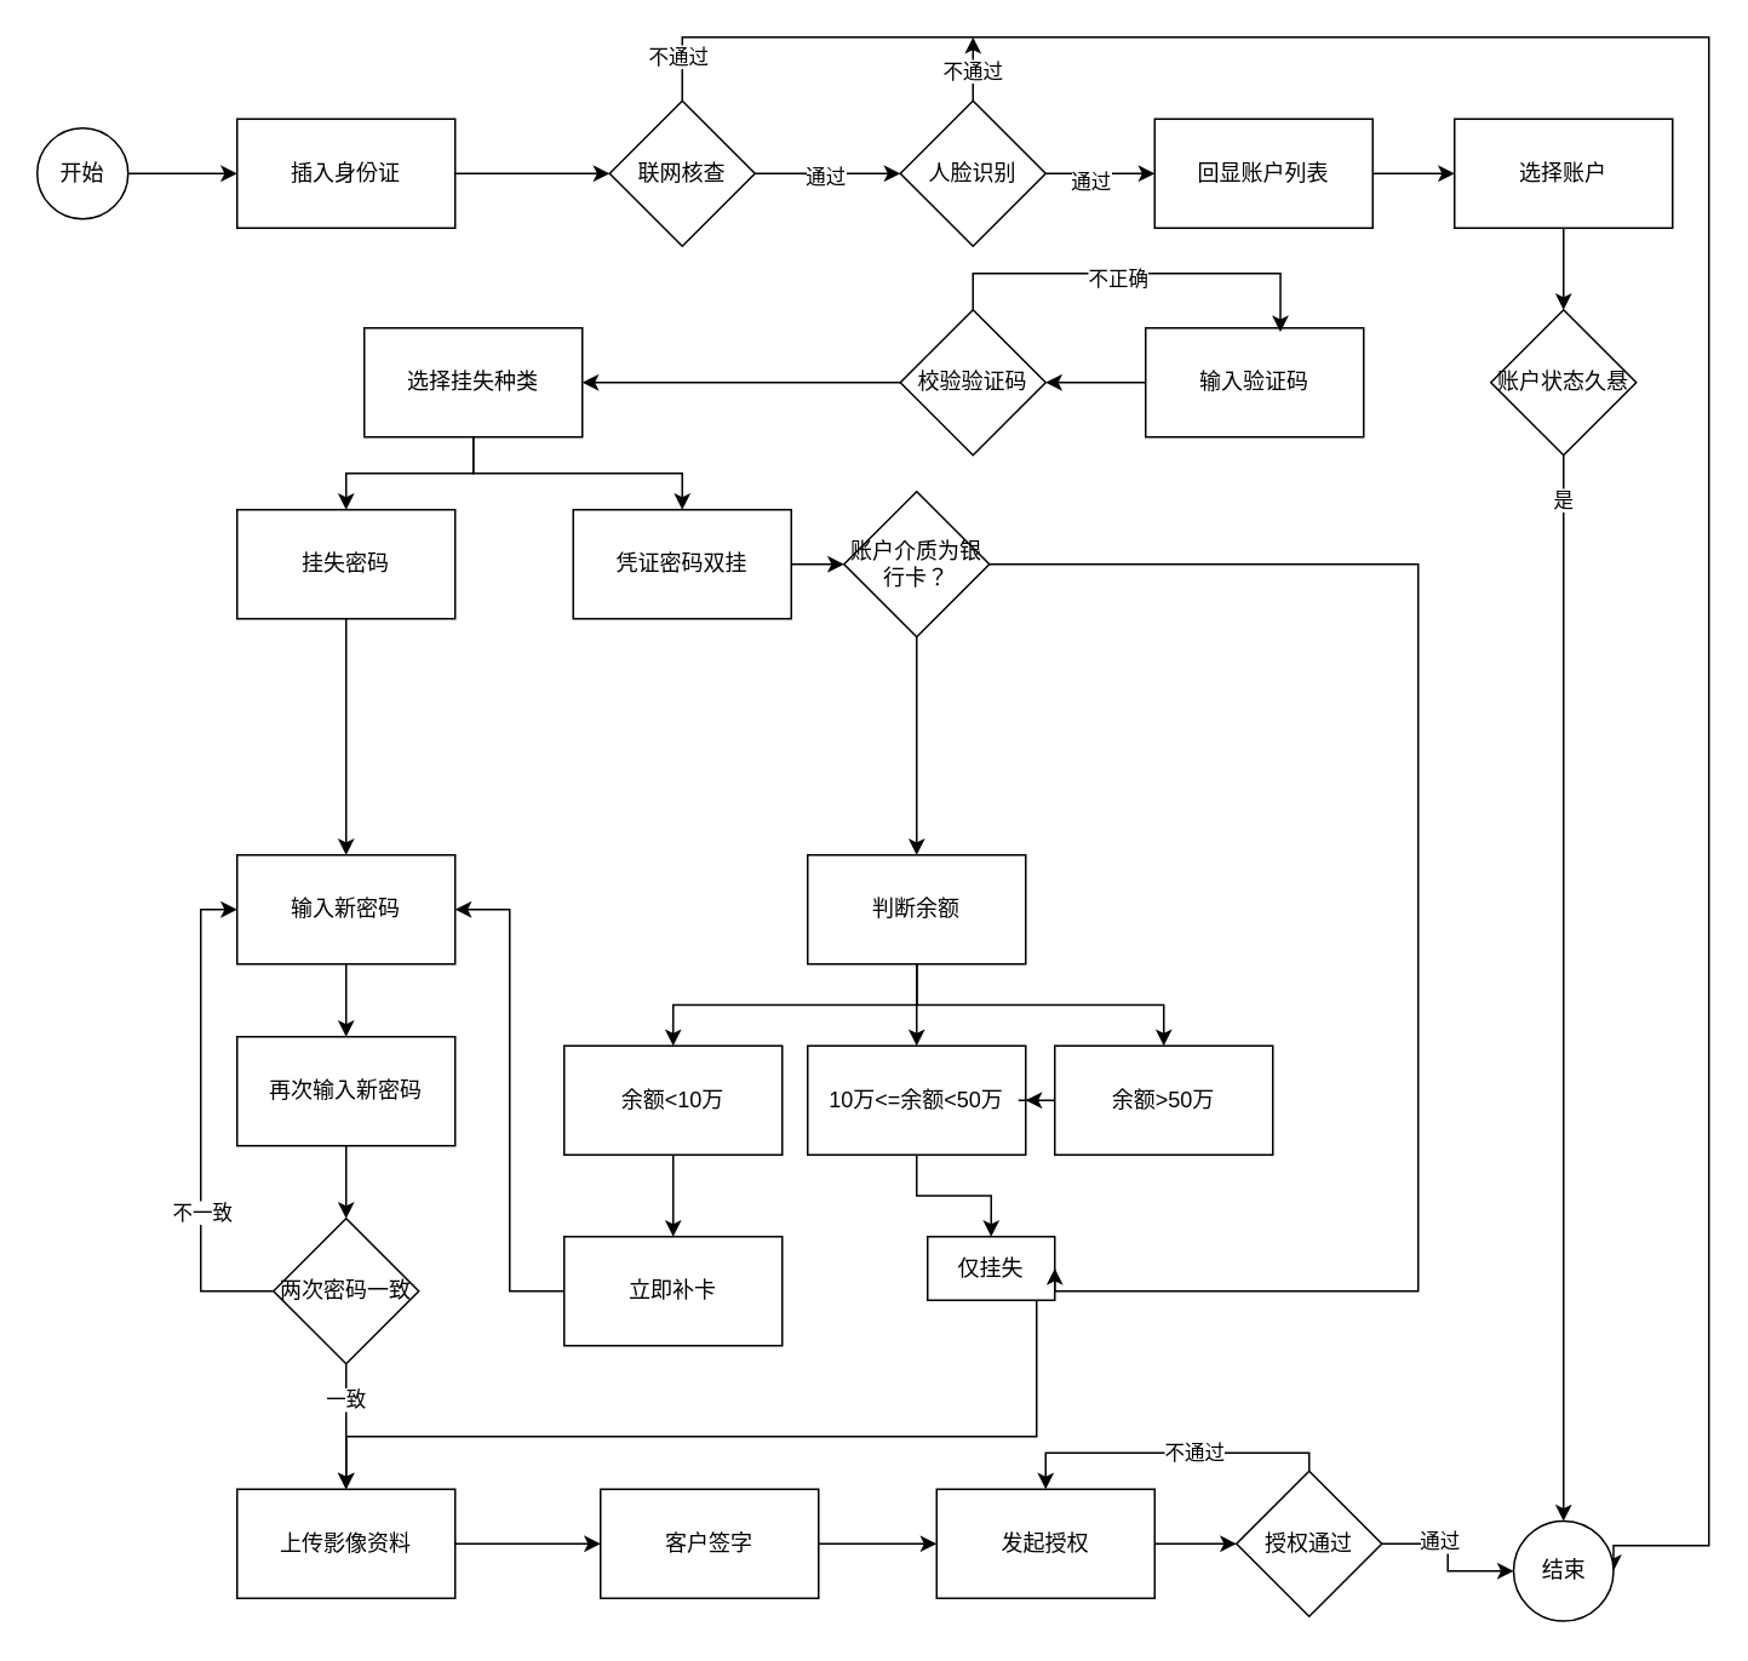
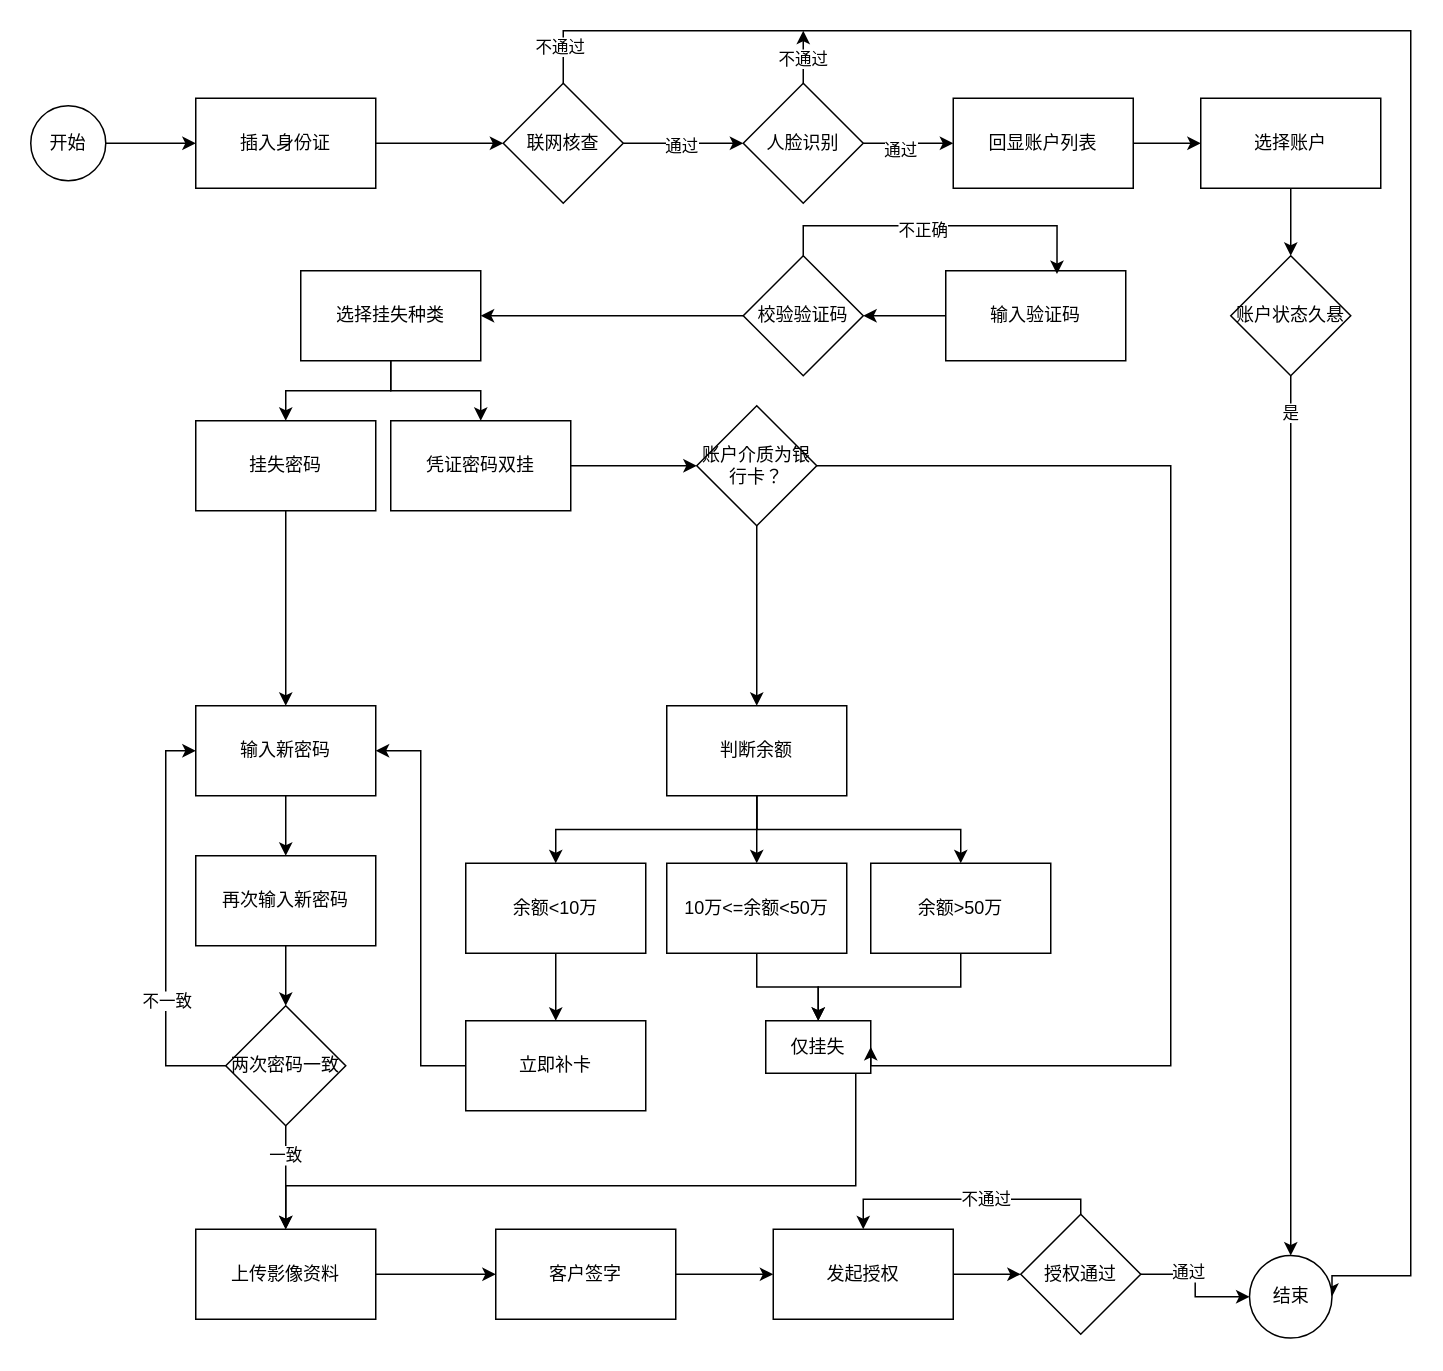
  <mxCell id="0" />
  <mxCell id="1" parent="0" />
  <mxCell id="2" value="" style="edgeStyle=orthogonalEdgeStyle;rounded=0;orthogonalLoop=1;jettySize=auto;html=1;" edge="1" parent="1" source="3" target="5"><mxGeometry relative="1" as="geometry" /></mxCell>
  <mxCell id="3" value="开始" style="ellipse;whiteSpace=wrap;html=1;aspect=fixed;" vertex="1" parent="1"><mxGeometry x="20" y="70" width="50" height="50" as="geometry" /></mxCell>
  <mxCell id="4" value="" style="edgeStyle=orthogonalEdgeStyle;rounded=0;orthogonalLoop=1;jettySize=auto;html=1;" edge="1" parent="1" source="5" target="10"><mxGeometry relative="1" as="geometry" /></mxCell>
  <mxCell id="5" value="插入身份证" style="whiteSpace=wrap;html=1;" vertex="1" parent="1"><mxGeometry x="130" y="65" width="120" height="60" as="geometry" /></mxCell>
  <mxCell id="6" value="" style="edgeStyle=orthogonalEdgeStyle;rounded=0;orthogonalLoop=1;jettySize=auto;html=1;" edge="1" parent="1" source="10" target="15"><mxGeometry relative="1" as="geometry" /></mxCell>
  <mxCell id="7" value="通过" style="edgeLabel;html=1;align=center;verticalAlign=middle;resizable=0;points=[];" vertex="1" connectable="0" parent="6"><mxGeometry x="-0.05" y="-1" relative="1" as="geometry"><mxPoint as="offset" /></mxGeometry></mxCell>
  <mxCell id="8" style="edgeStyle=orthogonalEdgeStyle;rounded=0;orthogonalLoop=1;jettySize=auto;html=1;entryX=1;entryY=0.5;entryDx=0;entryDy=0;" edge="1" parent="1" source="10" target="18"><mxGeometry relative="1" as="geometry"><Array as="points"><mxPoint x="375" y="20" /><mxPoint x="940" y="20" /><mxPoint x="940" y="850" /></Array></mxGeometry></mxCell>
  <mxCell id="9" value="不通过" style="edgeLabel;html=1;align=center;verticalAlign=middle;resizable=0;points=[];" vertex="1" connectable="0" parent="8"><mxGeometry x="-0.967" y="3" relative="1" as="geometry"><mxPoint as="offset" /></mxGeometry></mxCell>
  <mxCell id="10" value="联网核查" style="rhombus;whiteSpace=wrap;html=1;" vertex="1" parent="1"><mxGeometry x="335" y="55" width="80" height="80" as="geometry" /></mxCell>
  <mxCell id="11" value="" style="edgeStyle=orthogonalEdgeStyle;rounded=0;orthogonalLoop=1;jettySize=auto;html=1;" edge="1" parent="1" source="15" target="17"><mxGeometry relative="1" as="geometry" /></mxCell>
  <mxCell id="12" value="通过" style="edgeLabel;html=1;align=center;verticalAlign=middle;resizable=0;points=[];" vertex="1" connectable="0" parent="11"><mxGeometry x="-0.2" y="-4" relative="1" as="geometry"><mxPoint as="offset" /></mxGeometry></mxCell>
  <mxCell id="13" style="edgeStyle=orthogonalEdgeStyle;rounded=0;orthogonalLoop=1;jettySize=auto;html=1;" edge="1" parent="1" source="15"><mxGeometry relative="1" as="geometry"><mxPoint x="535" y="20" as="targetPoint" /></mxGeometry></mxCell>
  <mxCell id="14" value="不通过" style="edgeLabel;html=1;align=center;verticalAlign=middle;resizable=0;points=[];" vertex="1" connectable="0" parent="13"><mxGeometry x="-0.155" y="1" relative="1" as="geometry"><mxPoint y="-2" as="offset" /></mxGeometry></mxCell>
  <mxCell id="15" value="人脸识别" style="rhombus;whiteSpace=wrap;html=1;" vertex="1" parent="1"><mxGeometry x="495" y="55" width="80" height="80" as="geometry" /></mxCell>
  <mxCell id="16" value="" style="edgeStyle=orthogonalEdgeStyle;rounded=0;orthogonalLoop=1;jettySize=auto;html=1;" edge="1" parent="1" source="17" target="65"><mxGeometry relative="1" as="geometry" /></mxCell>
  <mxCell id="17" value="回显账户列表" style="whiteSpace=wrap;html=1;" vertex="1" parent="1"><mxGeometry x="635" y="65" width="120" height="60" as="geometry" /></mxCell>
  <mxCell id="18" value="结束" style="ellipse;whiteSpace=wrap;html=1;" vertex="1" parent="1"><mxGeometry x="832.5" y="836.5" width="55" height="55" as="geometry" /></mxCell>
  <mxCell id="19" value="" style="edgeStyle=orthogonalEdgeStyle;rounded=0;orthogonalLoop=1;jettySize=auto;html=1;" edge="1" parent="1" source="20" target="22"><mxGeometry relative="1" as="geometry" /></mxCell>
  <mxCell id="20" value="输入验证码" style="whiteSpace=wrap;html=1;" vertex="1" parent="1"><mxGeometry x="630" y="180" width="120" height="60" as="geometry" /></mxCell>
  <mxCell id="21" value="" style="edgeStyle=orthogonalEdgeStyle;rounded=0;orthogonalLoop=1;jettySize=auto;html=1;" edge="1" parent="1" source="22" target="25"><mxGeometry relative="1" as="geometry" /></mxCell>
  <mxCell id="22" value="校验验证码" style="rhombus;whiteSpace=wrap;html=1;" vertex="1" parent="1"><mxGeometry x="495" y="170" width="80" height="80" as="geometry" /></mxCell>
  <mxCell id="23" value="" style="edgeStyle=orthogonalEdgeStyle;rounded=0;orthogonalLoop=1;jettySize=auto;html=1;" edge="1" parent="1" source="25" target="27"><mxGeometry relative="1" as="geometry" /></mxCell>
  <mxCell id="24" value="" style="edgeStyle=orthogonalEdgeStyle;rounded=0;orthogonalLoop=1;jettySize=auto;html=1;" edge="1" parent="1" source="25" target="29"><mxGeometry relative="1" as="geometry" /></mxCell>
  <mxCell id="25" value="选择挂失种类" style="whiteSpace=wrap;html=1;" vertex="1" parent="1"><mxGeometry x="200" y="180" width="120" height="60" as="geometry" /></mxCell>
  <mxCell id="26" value="" style="edgeStyle=orthogonalEdgeStyle;rounded=0;orthogonalLoop=1;jettySize=auto;html=1;" edge="1" parent="1" source="27" target="31"><mxGeometry relative="1" as="geometry" /></mxCell>
  <mxCell id="27" value="挂失密码" style="whiteSpace=wrap;html=1;" vertex="1" parent="1"><mxGeometry x="130" y="280" width="120" height="60" as="geometry" /></mxCell>
  <mxCell id="28" value="" style="edgeStyle=orthogonalEdgeStyle;rounded=0;orthogonalLoop=1;jettySize=auto;html=1;" edge="1" parent="1" source="29" target="73"><mxGeometry relative="1" as="geometry" /></mxCell>
- <mxCell id="29" value="凭证密码双挂" style="whiteSpace=wrap;html=1;" vertex="1" parent="1"><mxGeometry x="315" y="280" width="120" height="60" as="geometry" /></mxCell>
+ <mxCell id="29" value="凭证密码双挂" style="whiteSpace=wrap;html=1;" vertex="1" parent="1"><mxGeometry x="260" y="280" width="120" height="60" as="geometry" /></mxCell>
  <mxCell id="30" value="" style="edgeStyle=orthogonalEdgeStyle;rounded=0;orthogonalLoop=1;jettySize=auto;html=1;" edge="1" parent="1" source="31" target="33"><mxGeometry relative="1" as="geometry" /></mxCell>
  <mxCell id="31" value="输入新密码" style="whiteSpace=wrap;html=1;" vertex="1" parent="1"><mxGeometry x="130" y="470" width="120" height="60" as="geometry" /></mxCell>
  <mxCell id="32" value="" style="edgeStyle=orthogonalEdgeStyle;rounded=0;orthogonalLoop=1;jettySize=auto;html=1;" edge="1" parent="1" source="33" target="38"><mxGeometry relative="1" as="geometry" /></mxCell>
  <mxCell id="33" value="再次输入新密码" style="whiteSpace=wrap;html=1;" vertex="1" parent="1"><mxGeometry x="130" y="570" width="120" height="60" as="geometry" /></mxCell>
  <mxCell id="34" value="" style="edgeStyle=orthogonalEdgeStyle;rounded=0;orthogonalLoop=1;jettySize=auto;html=1;" edge="1" parent="1" source="38" target="52"><mxGeometry relative="1" as="geometry" /></mxCell>
  <mxCell id="35" value="一致" style="edgeLabel;html=1;align=center;verticalAlign=middle;resizable=0;points=[];" vertex="1" connectable="0" parent="34"><mxGeometry x="-0.45" y="-1" relative="1" as="geometry"><mxPoint as="offset" /></mxGeometry></mxCell>
  <mxCell id="36" style="edgeStyle=orthogonalEdgeStyle;rounded=0;orthogonalLoop=1;jettySize=auto;html=1;entryX=0;entryY=0.5;entryDx=0;entryDy=0;exitX=0;exitY=0.5;exitDx=0;exitDy=0;" edge="1" parent="1" source="38" target="31"><mxGeometry relative="1" as="geometry" /></mxCell>
  <mxCell id="37" value="不一致" style="edgeLabel;html=1;align=center;verticalAlign=middle;resizable=0;points=[];" vertex="1" connectable="0" parent="36"><mxGeometry x="-0.378" relative="1" as="geometry"><mxPoint as="offset" /></mxGeometry></mxCell>
  <mxCell id="38" value="两次密码一致" style="rhombus;whiteSpace=wrap;html=1;" vertex="1" parent="1"><mxGeometry x="150" y="670" width="80" height="80" as="geometry" /></mxCell>
  <mxCell id="39" value="" style="edgeStyle=orthogonalEdgeStyle;rounded=0;orthogonalLoop=1;jettySize=auto;html=1;" edge="1" parent="1" source="42" target="44"><mxGeometry relative="1" as="geometry" /></mxCell>
  <mxCell id="40" value="" style="edgeStyle=orthogonalEdgeStyle;rounded=0;orthogonalLoop=1;jettySize=auto;html=1;exitX=0.5;exitY=1;exitDx=0;exitDy=0;" edge="1" parent="1" source="42" target="48"><mxGeometry relative="1" as="geometry" /></mxCell>
  <mxCell id="41" value="" style="edgeStyle=orthogonalEdgeStyle;rounded=0;orthogonalLoop=1;jettySize=auto;html=1;exitX=0.5;exitY=1;exitDx=0;exitDy=0;" edge="1" parent="1" source="42" target="50"><mxGeometry relative="1" as="geometry" /></mxCell>
  <mxCell id="42" value="判断余额" style="whiteSpace=wrap;html=1;" vertex="1" parent="1"><mxGeometry x="444" y="470" width="120" height="60" as="geometry" /></mxCell>
  <mxCell id="43" style="edgeStyle=orthogonalEdgeStyle;rounded=0;orthogonalLoop=1;jettySize=auto;html=1;entryX=0.5;entryY=0;entryDx=0;entryDy=0;" edge="1" parent="1" source="44" target="63"><mxGeometry relative="1" as="geometry" /></mxCell>
  <mxCell id="44" value="10万&amp;lt;=余额&amp;lt;50万" style="whiteSpace=wrap;html=1;" vertex="1" parent="1"><mxGeometry x="444" y="575" width="120" height="60" as="geometry" /></mxCell>
  <mxCell id="45" style="edgeStyle=orthogonalEdgeStyle;rounded=0;orthogonalLoop=1;jettySize=auto;html=1;entryX=1;entryY=0.5;entryDx=0;entryDy=0;" edge="1" parent="1" source="46" target="31"><mxGeometry relative="1" as="geometry" /></mxCell>
  <mxCell id="46" value="立即补卡" style="whiteSpace=wrap;html=1;" vertex="1" parent="1"><mxGeometry x="310" y="680" width="120" height="60" as="geometry" /></mxCell>
- <mxCell id="47" style="edgeStyle=orthogonalEdgeStyle;rounded=0;orthogonalLoop=1;jettySize=auto;html=1;" edge="1" parent="1" source="48" target="44"><mxGeometry relative="1" as="geometry" /></mxCell>
+ <mxCell id="47" style="edgeStyle=orthogonalEdgeStyle;rounded=0;orthogonalLoop=1;jettySize=auto;html=1;entryX=0.5;entryY=0;entryDx=0;entryDy=0;" edge="1" parent="1" source="48" target="63"><mxGeometry relative="1" as="geometry" /></mxCell>
  <mxCell id="48" value="余额&amp;gt;50万" style="whiteSpace=wrap;html=1;" vertex="1" parent="1"><mxGeometry x="580" y="575" width="120" height="60" as="geometry" /></mxCell>
  <mxCell id="49" value="" style="edgeStyle=orthogonalEdgeStyle;rounded=0;orthogonalLoop=1;jettySize=auto;html=1;" edge="1" parent="1" source="50" target="46"><mxGeometry relative="1" as="geometry" /></mxCell>
  <mxCell id="50" value="余额&amp;lt;10万" style="whiteSpace=wrap;html=1;" vertex="1" parent="1"><mxGeometry x="310" y="575" width="120" height="60" as="geometry" /></mxCell>
  <mxCell id="51" value="" style="edgeStyle=orthogonalEdgeStyle;rounded=0;orthogonalLoop=1;jettySize=auto;html=1;" edge="1" parent="1" source="52" target="54"><mxGeometry relative="1" as="geometry" /></mxCell>
  <mxCell id="52" value="上传影像资料" style="whiteSpace=wrap;html=1;" vertex="1" parent="1"><mxGeometry x="130" y="819" width="120" height="60" as="geometry" /></mxCell>
  <mxCell id="53" value="" style="edgeStyle=orthogonalEdgeStyle;rounded=0;orthogonalLoop=1;jettySize=auto;html=1;" edge="1" parent="1" source="54" target="61"><mxGeometry relative="1" as="geometry" /></mxCell>
  <mxCell id="54" value="客户签字" style="whiteSpace=wrap;html=1;" vertex="1" parent="1"><mxGeometry x="330" y="819" width="120" height="60" as="geometry" /></mxCell>
  <mxCell id="55" value="" style="edgeStyle=orthogonalEdgeStyle;rounded=0;orthogonalLoop=1;jettySize=auto;html=1;" edge="1" parent="1" source="59" target="18"><mxGeometry relative="1" as="geometry" /></mxCell>
  <mxCell id="56" value="通过" style="edgeLabel;html=1;align=center;verticalAlign=middle;resizable=0;points=[];" vertex="1" connectable="0" parent="55"><mxGeometry x="-0.284" y="2" relative="1" as="geometry"><mxPoint as="offset" /></mxGeometry></mxCell>
  <mxCell id="57" style="edgeStyle=orthogonalEdgeStyle;rounded=0;orthogonalLoop=1;jettySize=auto;html=1;entryX=0.5;entryY=0;entryDx=0;entryDy=0;" edge="1" parent="1" source="59" target="61"><mxGeometry relative="1" as="geometry"><Array as="points"><mxPoint x="720" y="799" /><mxPoint x="575" y="799" /></Array></mxGeometry></mxCell>
  <mxCell id="58" value="不通过" style="edgeLabel;html=1;align=center;verticalAlign=middle;resizable=0;points=[];" vertex="1" connectable="0" parent="57"><mxGeometry x="-0.154" y="-1" relative="1" as="geometry"><mxPoint as="offset" /></mxGeometry></mxCell>
  <mxCell id="59" value="授权通过" style="rhombus;whiteSpace=wrap;html=1;" vertex="1" parent="1"><mxGeometry x="680" y="809" width="80" height="80" as="geometry" /></mxCell>
  <mxCell id="60" value="" style="edgeStyle=orthogonalEdgeStyle;rounded=0;orthogonalLoop=1;jettySize=auto;html=1;" edge="1" parent="1" source="61" target="59"><mxGeometry relative="1" as="geometry" /></mxCell>
  <mxCell id="61" value="发起授权" style="whiteSpace=wrap;html=1;" vertex="1" parent="1"><mxGeometry x="515" y="819" width="120" height="60" as="geometry" /></mxCell>
  <mxCell id="62" style="edgeStyle=orthogonalEdgeStyle;rounded=0;orthogonalLoop=1;jettySize=auto;html=1;entryX=0.5;entryY=0;entryDx=0;entryDy=0;" edge="1" parent="1" source="63" target="52"><mxGeometry relative="1" as="geometry"><Array as="points"><mxPoint x="570" y="790" /><mxPoint x="190" y="790" /></Array></mxGeometry></mxCell>
  <mxCell id="63" value="仅挂失" style="whiteSpace=wrap;html=1;" vertex="1" parent="1"><mxGeometry x="510" y="680" width="70" height="35" as="geometry" /></mxCell>
  <mxCell id="64" value="" style="edgeStyle=orthogonalEdgeStyle;rounded=0;orthogonalLoop=1;jettySize=auto;html=1;" edge="1" parent="1" source="65" target="68"><mxGeometry relative="1" as="geometry" /></mxCell>
  <mxCell id="65" value="选择账户" style="whiteSpace=wrap;html=1;" vertex="1" parent="1"><mxGeometry x="800" y="65" width="120" height="60" as="geometry" /></mxCell>
  <mxCell id="66" style="edgeStyle=orthogonalEdgeStyle;rounded=0;orthogonalLoop=1;jettySize=auto;html=1;" edge="1" parent="1" source="68" target="18"><mxGeometry relative="1" as="geometry" /></mxCell>
  <mxCell id="67" value="是" style="edgeLabel;html=1;align=center;verticalAlign=middle;resizable=0;points=[];" vertex="1" connectable="0" parent="66"><mxGeometry x="-0.917" y="-1" relative="1" as="geometry"><mxPoint as="offset" /></mxGeometry></mxCell>
  <mxCell id="68" value="账户状态久悬" style="rhombus;whiteSpace=wrap;html=1;" vertex="1" parent="1"><mxGeometry x="820" y="170" width="80" height="80" as="geometry" /></mxCell>
  <mxCell id="69" style="edgeStyle=orthogonalEdgeStyle;rounded=0;orthogonalLoop=1;jettySize=auto;html=1;entryX=0.618;entryY=0.036;entryDx=0;entryDy=0;entryPerimeter=0;" edge="1" parent="1" source="22" target="20"><mxGeometry relative="1" as="geometry"><Array as="points"><mxPoint x="535" y="150" /><mxPoint x="704" y="150" /></Array></mxGeometry></mxCell>
  <mxCell id="70" value="不正确" style="edgeLabel;html=1;align=center;verticalAlign=middle;resizable=0;points=[];" vertex="1" connectable="0" parent="69"><mxGeometry x="-0.11" y="-2" relative="1" as="geometry"><mxPoint as="offset" /></mxGeometry></mxCell>
  <mxCell id="71" style="edgeStyle=orthogonalEdgeStyle;rounded=0;orthogonalLoop=1;jettySize=auto;html=1;" edge="1" parent="1" source="73" target="42"><mxGeometry relative="1" as="geometry" /></mxCell>
  <mxCell id="72" style="edgeStyle=orthogonalEdgeStyle;rounded=0;orthogonalLoop=1;jettySize=auto;html=1;entryX=1;entryY=0.5;entryDx=0;entryDy=0;" edge="1" parent="1" source="73" target="63"><mxGeometry relative="1" as="geometry"><Array as="points"><mxPoint x="780" y="310" /><mxPoint x="780" y="710" /></Array></mxGeometry></mxCell>
  <mxCell id="73" value="账户介质为银行卡？" style="rhombus;whiteSpace=wrap;html=1;" vertex="1" parent="1"><mxGeometry x="464" y="270" width="80" height="80" as="geometry" /></mxCell>
